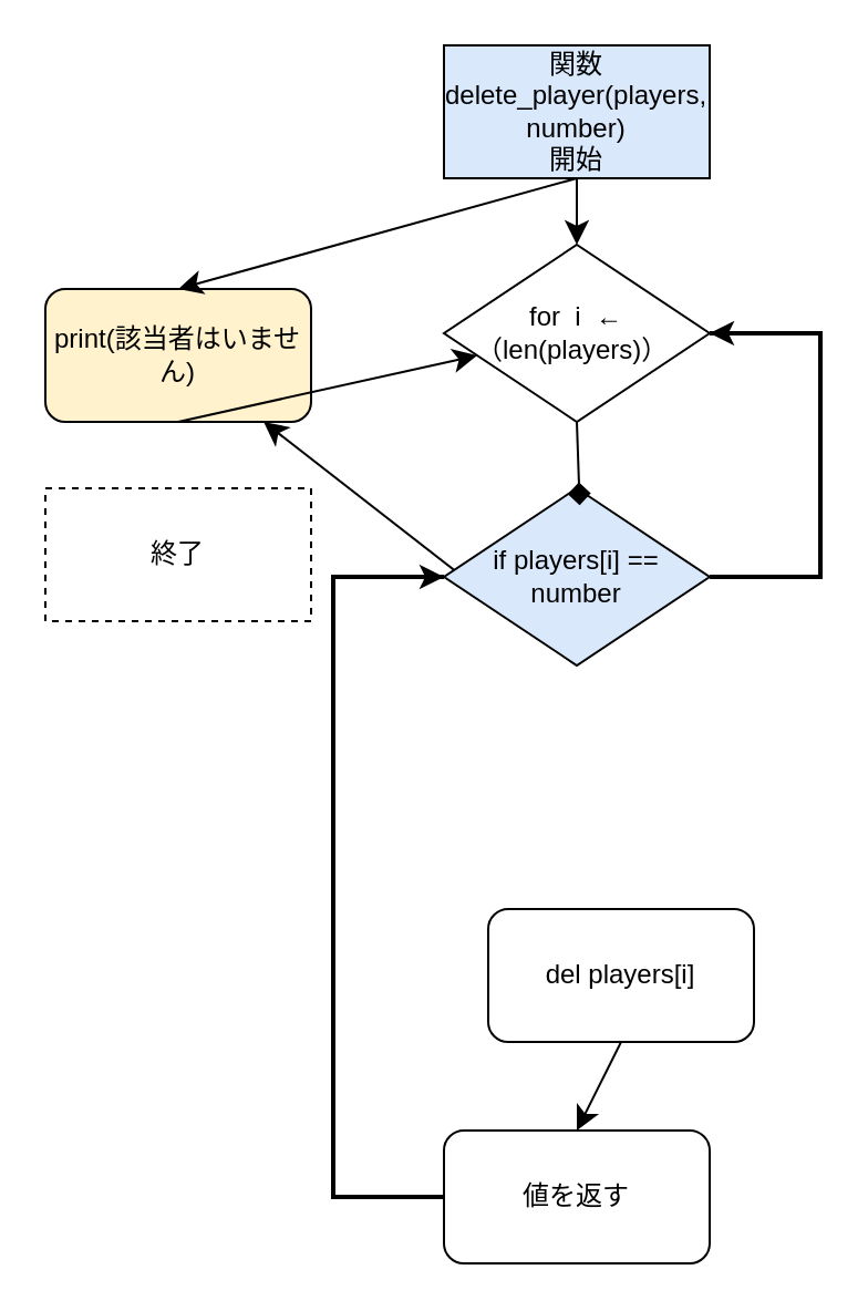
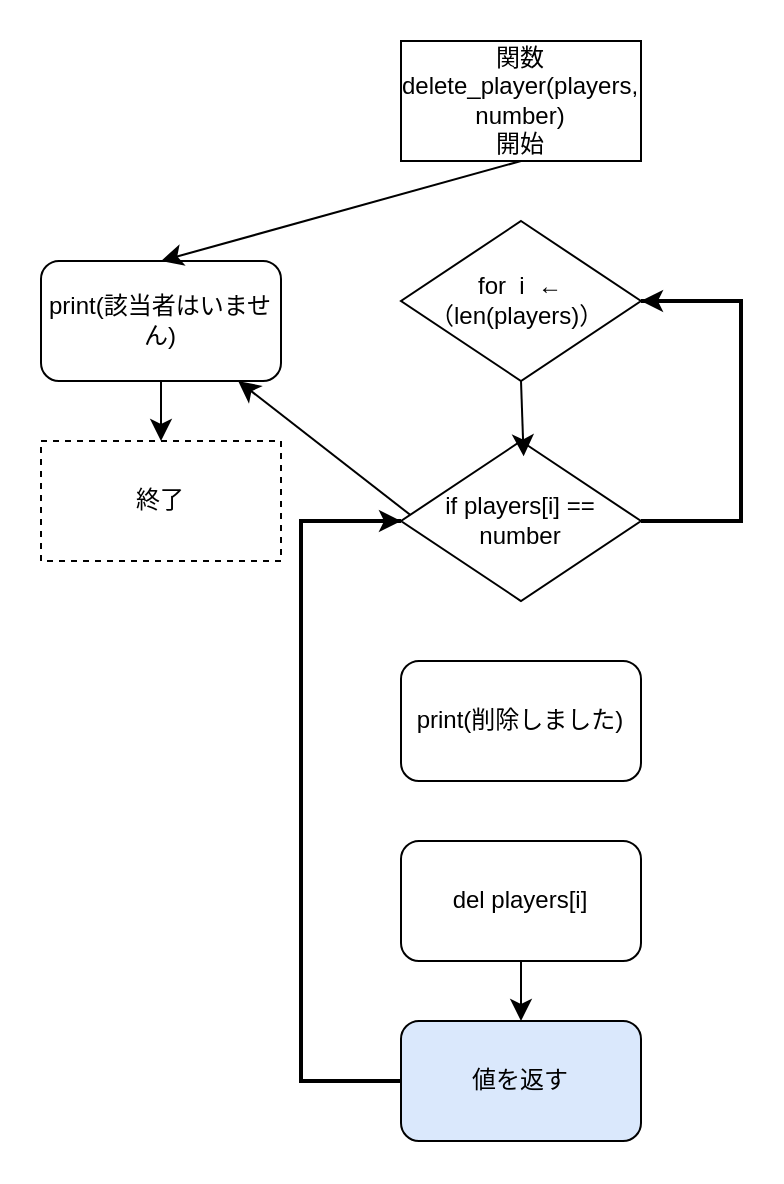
  <mxCell id="0" />
  <mxCell id="1" parent="0" />
- <mxCell id="2" style="edgeStyle=none;curved=1;rounded=0;orthogonalLoop=1;jettySize=auto;html=1;exitX=0.5;exitY=1;exitDx=0;exitDy=0;entryX=0.5;entryY=0;entryDx=0;entryDy=0;fontSize=12;startSize=8;endSize=8;" edge="1" parent="1" source="3" target="5"><mxGeometry relative="1" as="geometry" /></mxCell>
- <mxCell id="3" value="関数delete_player(players, number)&lt;div&gt;開始&lt;/div&gt;" style="rounded=0;whiteSpace=wrap;html=1;fillColor=#dae8fc;" vertex="1" parent="1"><mxGeometry x="200" y="20" width="120" height="60" as="geometry" /></mxCell>
+ <mxCell id="3" value="関数delete_player(players, number)&lt;div&gt;開始&lt;/div&gt;" style="rounded=0;whiteSpace=wrap;html=1;" vertex="1" parent="1"><mxGeometry x="200" y="20" width="120" height="60" as="geometry" /></mxCell>
+ <mxCell id="4" value="print(削除しました)" style="rounded=1;whiteSpace=wrap;html=1;" vertex="1" parent="1"><mxGeometry x="200" y="330" width="120" height="60" as="geometry" /></mxCell>
  <mxCell id="5" value="for&amp;nbsp;&amp;nbsp;&lt;span style=&quot;background-color: initial;&quot;&gt;i&amp;nbsp;&amp;nbsp;&lt;/span&gt;&lt;span style=&quot;background-color: initial;&quot;&gt;←（len(players)）&amp;nbsp;&lt;/span&gt;" style="rhombus;whiteSpace=wrap;html=1;" vertex="1" parent="1"><mxGeometry x="200" y="110" width="120" height="80" as="geometry" /></mxCell>
  <mxCell id="6" style="edgeStyle=none;curved=1;rounded=0;orthogonalLoop=1;jettySize=auto;html=1;exitX=0.5;exitY=1;exitDx=0;exitDy=0;fontSize=12;startSize=8;endSize=8;" edge="1" parent="1" source="7" target="11"><mxGeometry relative="1" as="geometry" /></mxCell>
- <mxCell id="7" value="if players[i] == number" style="rhombus;whiteSpace=wrap;html=1;fillColor=#dae8fc;" vertex="1" parent="1"><mxGeometry x="200" y="220" width="120" height="80" as="geometry" /></mxCell>
+ <mxCell id="7" value="if players[i] == number" style="rhombus;whiteSpace=wrap;html=1;" vertex="1" parent="1"><mxGeometry x="200" y="220" width="120" height="80" as="geometry" /></mxCell>
  <mxCell id="8" style="edgeStyle=none;curved=1;rounded=0;orthogonalLoop=1;jettySize=auto;html=1;exitX=0.5;exitY=1;exitDx=0;exitDy=0;entryX=0.5;entryY=0;entryDx=0;entryDy=0;fontSize=12;startSize=8;endSize=8;" edge="1" parent="1" source="9" target="10"><mxGeometry relative="1" as="geometry" /></mxCell>
- <mxCell id="9" value="del players[i]" style="rounded=1;whiteSpace=wrap;html=1;" vertex="1" parent="1"><mxGeometry x="220" y="410" width="120" height="60" as="geometry" /></mxCell>
- <mxCell id="10" value="値を返す" style="rounded=1;whiteSpace=wrap;html=1;" vertex="1" parent="1"><mxGeometry x="200" y="510" width="120" height="60" as="geometry" /></mxCell>
- <mxCell id="11" value="print(該当者はいません)" style="rounded=1;whiteSpace=wrap;html=1;fillColor=#fff2cc;" vertex="1" parent="1"><mxGeometry x="20" y="130" width="120" height="60" as="geometry" /></mxCell>
- <mxCell id="12" style="edgeStyle=none;curved=1;rounded=0;orthogonalLoop=1;jettySize=auto;html=1;exitX=0.5;exitY=1;exitDx=0;exitDy=0;entryX=0.511;entryY=0.096;entryDx=0;entryDy=0;entryPerimeter=0;fontSize=12;startSize=8;endSize=8;endArrow=diamond;" edge="1" parent="1" source="5" target="7"><mxGeometry relative="1" as="geometry" /></mxCell>
+ <mxCell id="9" value="del players[i]" style="rounded=1;whiteSpace=wrap;html=1;" vertex="1" parent="1"><mxGeometry x="200" y="420" width="120" height="60" as="geometry" /></mxCell>
+ <mxCell id="10" value="値を返す" style="rounded=1;whiteSpace=wrap;html=1;fillColor=#dae8fc;" vertex="1" parent="1"><mxGeometry x="200" y="510" width="120" height="60" as="geometry" /></mxCell>
+ <mxCell id="11" value="print(該当者はいません)" style="rounded=1;whiteSpace=wrap;html=1;" vertex="1" parent="1"><mxGeometry x="20" y="130" width="120" height="60" as="geometry" /></mxCell>
+ <mxCell id="12" style="edgeStyle=none;curved=1;rounded=0;orthogonalLoop=1;jettySize=auto;html=1;exitX=0.5;exitY=1;exitDx=0;exitDy=0;entryX=0.511;entryY=0.096;entryDx=0;entryDy=0;entryPerimeter=0;fontSize=12;startSize=8;endSize=8;" edge="1" parent="1" source="5" target="7"><mxGeometry relative="1" as="geometry" /></mxCell>
  <mxCell id="13" value="" style="strokeWidth=2;html=1;shape=mxgraph.flowchart.annotation_1;align=left;pointerEvents=1;" vertex="1" parent="1"><mxGeometry x="150" y="260" width="50" height="280" as="geometry" /></mxCell>
  <mxCell id="14" value="" style="endArrow=classic;html=1;rounded=0;fontSize=12;startSize=8;endSize=8;curved=1;entryX=1;entryY=0;entryDx=0;entryDy=0;entryPerimeter=0;exitX=0;exitY=0;exitDx=0;exitDy=0;exitPerimeter=0;" edge="1" parent="1" source="13" target="13"><mxGeometry width="50" height="50" relative="1" as="geometry"><mxPoint x="300" y="400" as="sourcePoint" /><mxPoint x="350" y="350" as="targetPoint" /></mxGeometry></mxCell>
  <mxCell id="15" value="" style="strokeWidth=2;html=1;shape=mxgraph.flowchart.annotation_1;align=left;pointerEvents=1;direction=west;" vertex="1" parent="1"><mxGeometry x="320" y="150" width="50" height="110" as="geometry" /></mxCell>
  <mxCell id="16" value="" style="endArrow=classic;html=1;rounded=0;fontSize=12;startSize=8;endSize=8;curved=1;entryX=1;entryY=1;entryDx=0;entryDy=0;entryPerimeter=0;exitX=0;exitY=1;exitDx=0;exitDy=0;exitPerimeter=0;" edge="1" parent="1" source="15" target="15"><mxGeometry width="50" height="50" relative="1" as="geometry"><mxPoint x="300" y="400" as="sourcePoint" /><mxPoint x="350" y="350" as="targetPoint" /></mxGeometry></mxCell>
  <mxCell id="17" value="" style="endArrow=classic;html=1;rounded=0;fontSize=12;startSize=8;endSize=8;curved=1;entryX=0.5;entryY=0;entryDx=0;entryDy=0;" edge="1" parent="1" target="11"><mxGeometry width="50" height="50" relative="1" as="geometry"><mxPoint x="260" y="80" as="sourcePoint" /><mxPoint x="290" y="320" as="targetPoint" /></mxGeometry></mxCell>
  <mxCell id="18" value="終了" style="rounded=0;whiteSpace=wrap;html=1;dashed=1;" vertex="1" parent="1"><mxGeometry x="20" y="220" width="120" height="60" as="geometry" /></mxCell>
- <mxCell id="19" value="" style="endArrow=classic;html=1;rounded=0;fontSize=12;startSize=8;endSize=8;curved=1;exitX=0.5;exitY=1;exitDx=0;exitDy=0;" edge="1" parent="1" source="11" target="5"><mxGeometry width="50" height="50" relative="1" as="geometry"><mxPoint x="240" y="370" as="sourcePoint" /><mxPoint x="290" y="320" as="targetPoint" /></mxGeometry></mxCell>
+ <mxCell id="19" value="" style="endArrow=classic;html=1;rounded=0;fontSize=12;startSize=8;endSize=8;curved=1;exitX=0.5;exitY=1;exitDx=0;exitDy=0;entryX=0.5;entryY=0;entryDx=0;entryDy=0;" edge="1" parent="1" source="11" target="18"><mxGeometry width="50" height="50" relative="1" as="geometry"><mxPoint x="240" y="370" as="sourcePoint" /><mxPoint x="290" y="320" as="targetPoint" /></mxGeometry></mxCell>
